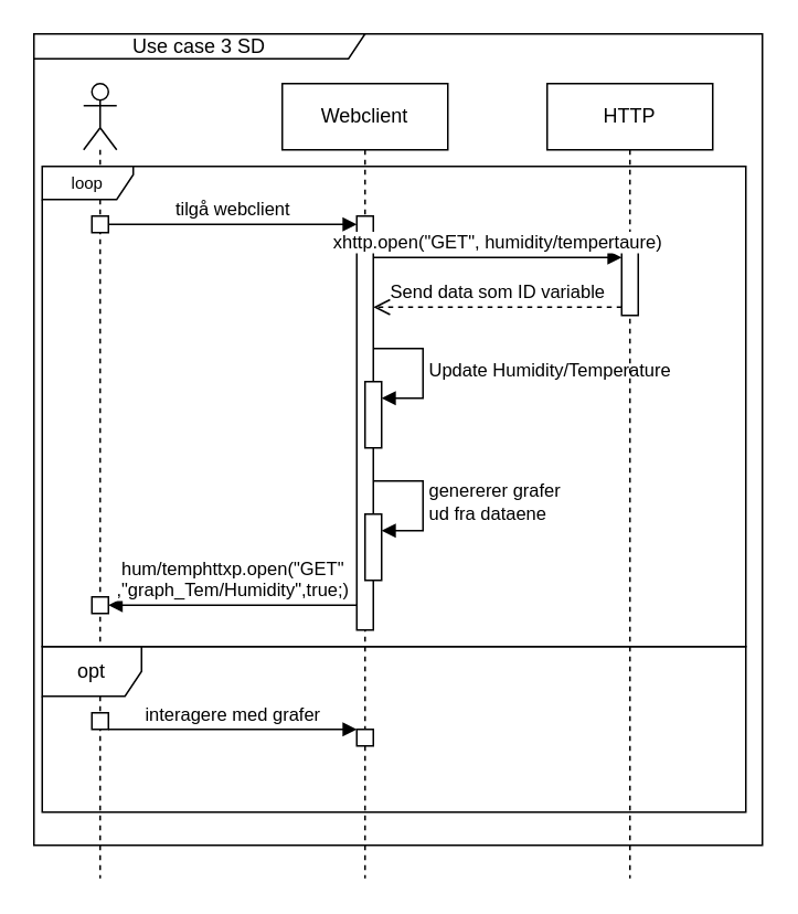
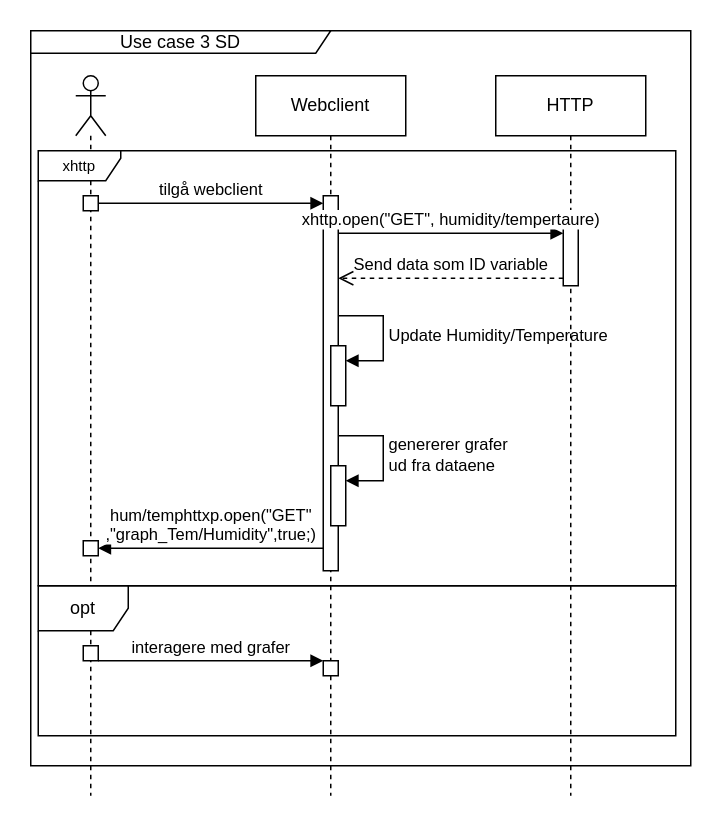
  <mxCell id="0" />
  <mxCell id="1" parent="0" />
  <mxCell id="2" value="" style="shape=umlLifeline;perimeter=lifelinePerimeter;whiteSpace=wrap;html=1;container=1;dropTarget=0;collapsible=0;recursiveResize=0;outlineConnect=0;portConstraint=eastwest;newEdgeStyle={&quot;curved&quot;:0,&quot;rounded&quot;:0};participant=umlActor;" vertex="1" parent="1"><mxGeometry x="50" y="50" width="20" height="480" as="geometry" /></mxCell>
  <mxCell id="3" value="" style="html=1;points=[[0,0,0,0,5],[0,1,0,0,-5],[1,0,0,0,5],[1,1,0,0,-5]];perimeter=orthogonalPerimeter;outlineConnect=0;targetShapes=umlLifeline;portConstraint=eastwest;newEdgeStyle={&quot;curved&quot;:0,&quot;rounded&quot;:0};" vertex="1" parent="2"><mxGeometry x="5" y="80" width="10" height="10" as="geometry" /></mxCell>
  <mxCell id="4" value="" style="html=1;points=[[0,0,0,0,5],[0,1,0,0,-5],[1,0,0,0,5],[1,1,0,0,-5]];perimeter=orthogonalPerimeter;outlineConnect=0;targetShapes=umlLifeline;portConstraint=eastwest;newEdgeStyle={&quot;curved&quot;:0,&quot;rounded&quot;:0};" vertex="1" parent="2"><mxGeometry x="5" y="310" width="10" height="10" as="geometry" /></mxCell>
  <mxCell id="5" value="" style="html=1;points=[[0,0,0,0,5],[0,1,0,0,-5],[1,0,0,0,5],[1,1,0,0,-5]];perimeter=orthogonalPerimeter;outlineConnect=0;targetShapes=umlLifeline;portConstraint=eastwest;newEdgeStyle={&quot;curved&quot;:0,&quot;rounded&quot;:0};" vertex="1" parent="2"><mxGeometry x="5" y="380" width="10" height="10" as="geometry" /></mxCell>
  <mxCell id="6" value="Use case 3 SD" style="shape=umlFrame;whiteSpace=wrap;html=1;pointerEvents=0;width=200;height=15;" vertex="1" parent="1"><mxGeometry x="20" y="20" width="440" height="490" as="geometry" /></mxCell>
  <mxCell id="7" value="Webclient" style="shape=umlLifeline;perimeter=lifelinePerimeter;whiteSpace=wrap;html=1;container=1;dropTarget=0;collapsible=0;recursiveResize=0;outlineConnect=0;portConstraint=eastwest;newEdgeStyle={&quot;curved&quot;:0,&quot;rounded&quot;:0};" vertex="1" parent="1"><mxGeometry x="170" y="50" width="100" height="480" as="geometry" /></mxCell>
  <mxCell id="8" value="" style="html=1;points=[[0,0,0,0,5],[0,1,0,0,-5],[1,0,0,0,5],[1,1,0,0,-5]];perimeter=orthogonalPerimeter;outlineConnect=0;targetShapes=umlLifeline;portConstraint=eastwest;newEdgeStyle={&quot;curved&quot;:0,&quot;rounded&quot;:0};" vertex="1" parent="7"><mxGeometry x="45" y="80" width="10" height="250" as="geometry" /></mxCell>
  <mxCell id="9" value="" style="html=1;points=[[0,0,0,0,5],[0,1,0,0,-5],[1,0,0,0,5],[1,1,0,0,-5]];perimeter=orthogonalPerimeter;outlineConnect=0;targetShapes=umlLifeline;portConstraint=eastwest;newEdgeStyle={&quot;curved&quot;:0,&quot;rounded&quot;:0};" vertex="1" parent="7"><mxGeometry x="50" y="180" width="10" height="40" as="geometry" /></mxCell>
  <mxCell id="10" value="Update Humidity/Temperature" style="html=1;align=left;spacingLeft=2;endArrow=block;rounded=0;edgeStyle=orthogonalEdgeStyle;curved=0;rounded=0;" edge="1" parent="7" target="9"><mxGeometry x="0.012" relative="1" as="geometry"><mxPoint x="55" y="160" as="sourcePoint" /><Array as="points"><mxPoint x="85" y="190" /></Array><mxPoint as="offset" /></mxGeometry></mxCell>
  <mxCell id="11" value="genererer grafer&amp;nbsp;&lt;div&gt;ud fra dataene&lt;/div&gt;" style="html=1;align=left;spacingLeft=2;endArrow=block;rounded=0;edgeStyle=orthogonalEdgeStyle;curved=0;rounded=0;" edge="1" parent="7" target="12"><mxGeometry relative="1" as="geometry"><mxPoint x="55" y="240" as="sourcePoint" /><Array as="points"><mxPoint x="85" y="270" /></Array></mxGeometry></mxCell>
  <mxCell id="12" value="" style="html=1;points=[[0,0,0,0,5],[0,1,0,0,-5],[1,0,0,0,5],[1,1,0,0,-5]];perimeter=orthogonalPerimeter;outlineConnect=0;targetShapes=umlLifeline;portConstraint=eastwest;newEdgeStyle={&quot;curved&quot;:0,&quot;rounded&quot;:0};" vertex="1" parent="7"><mxGeometry x="50" y="260" width="10" height="40" as="geometry" /></mxCell>
  <mxCell id="13" value="HTTP" style="shape=umlLifeline;perimeter=lifelinePerimeter;whiteSpace=wrap;html=1;container=1;dropTarget=0;collapsible=0;recursiveResize=0;outlineConnect=0;portConstraint=eastwest;newEdgeStyle={&quot;curved&quot;:0,&quot;rounded&quot;:0};" vertex="1" parent="1"><mxGeometry x="330" y="50" width="100" height="480" as="geometry" /></mxCell>
  <mxCell id="14" value="" style="html=1;points=[[0,0,0,0,5],[0,1,0,0,-5],[1,0,0,0,5],[1,1,0,0,-5]];perimeter=orthogonalPerimeter;outlineConnect=0;targetShapes=umlLifeline;portConstraint=eastwest;newEdgeStyle={&quot;curved&quot;:0,&quot;rounded&quot;:0};" vertex="1" parent="13"><mxGeometry x="45" y="100" width="10" height="40" as="geometry" /></mxCell>
  <mxCell id="15" value="tilgå webclient" style="html=1;verticalAlign=bottom;endArrow=block;curved=0;rounded=0;entryX=0;entryY=0;entryDx=0;entryDy=5;" edge="1" parent="1" source="3" target="8"><mxGeometry relative="1" as="geometry"><mxPoint x="150" y="145" as="sourcePoint" /></mxGeometry></mxCell>
  <mxCell id="16" value="Send data som ID variable" style="html=1;verticalAlign=bottom;endArrow=open;dashed=1;endSize=8;curved=0;rounded=0;exitX=0;exitY=1;exitDx=0;exitDy=-5;" edge="1" parent="1" source="14" target="8"><mxGeometry relative="1" as="geometry"><mxPoint x="310" y="230" as="targetPoint" /><mxPoint as="offset" /></mxGeometry></mxCell>
  <mxCell id="17" value="xhttp.open(&quot;GET&quot;, humidity/tempertaure)" style="html=1;verticalAlign=bottom;endArrow=block;curved=0;rounded=0;entryX=0;entryY=0;entryDx=0;entryDy=5;" edge="1" parent="1" source="8" target="14"><mxGeometry relative="1" as="geometry"><mxPoint x="300" y="165" as="sourcePoint" /><mxPoint as="offset" /></mxGeometry></mxCell>
  <mxCell id="18" value="hum/temphttxp.open(&quot;GET&quot;&lt;div&gt;,&quot;graph_Tem/Humidity&quot;,true;)&lt;/div&gt;" style="html=1;verticalAlign=bottom;endArrow=block;curved=0;rounded=0;entryX=1;entryY=0;entryDx=0;entryDy=5;" edge="1" parent="1" source="8" target="4"><mxGeometry relative="1" as="geometry"><mxPoint x="135" y="395" as="sourcePoint" /><mxPoint as="offset" /></mxGeometry></mxCell>
  <mxCell id="19" value="opt" style="shape=umlFrame;whiteSpace=wrap;html=1;pointerEvents=0;" vertex="1" parent="1"><mxGeometry x="25" y="390" width="425" height="100" as="geometry" /></mxCell>
  <mxCell id="20" value="" style="html=1;points=[[0,0,0,0,5],[0,1,0,0,-5],[1,0,0,0,5],[1,1,0,0,-5]];perimeter=orthogonalPerimeter;outlineConnect=0;targetShapes=umlLifeline;portConstraint=eastwest;newEdgeStyle={&quot;curved&quot;:0,&quot;rounded&quot;:0};" vertex="1" parent="1"><mxGeometry x="215" y="440" width="10" height="10" as="geometry" /></mxCell>
  <mxCell id="21" value="interagere med grafer" style="html=1;verticalAlign=bottom;endArrow=block;curved=0;rounded=0;" edge="1" parent="1" source="5" target="20"><mxGeometry width="80" relative="1" as="geometry"><mxPoint x="100" y="435" as="sourcePoint" /><mxPoint x="180" y="435" as="targetPoint" /></mxGeometry></mxCell>
- <mxCell id="22" value="&lt;font style=&quot;font-size: 10px;&quot;&gt;loop&lt;/font&gt;" style="shape=umlFrame;whiteSpace=wrap;html=1;pointerEvents=0;width=55;height=20;" vertex="1" parent="1"><mxGeometry x="25" y="100" width="425" height="290" as="geometry" /></mxCell>
+ <mxCell id="22" value="&lt;font style=&quot;font-size: 10px;&quot;&gt;xhttp&lt;/font&gt;" style="shape=umlFrame;whiteSpace=wrap;html=1;pointerEvents=0;width=55;height=20;" vertex="1" parent="1"><mxGeometry x="25" y="100" width="425" height="290" as="geometry" /></mxCell>
